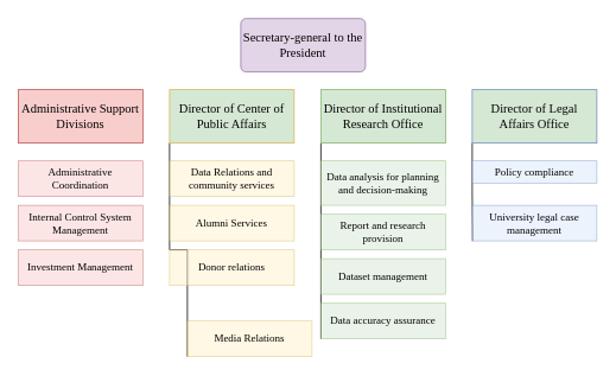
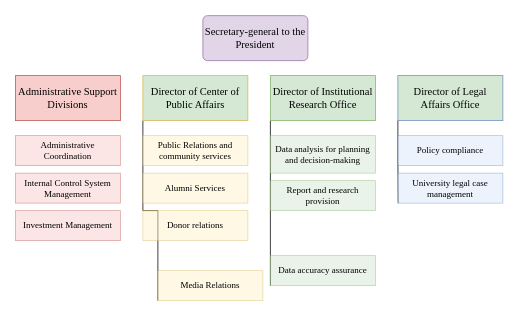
  <mxCell id="0" />
  <mxCell id="1" parent="0" />
  <mxCell id="2" value="" style="edgeStyle=elbowEdgeStyle;html=1;endArrow=none;elbow=vertical;rounded=0;exitX=0.5;exitY=1;exitDx=0;exitDy=0;entryX=0.5;entryY=1;entryDx=0;entryDy=0;" edge="1" parent="1"><mxGeometry width="160" relative="1" as="geometry"><mxPoint x="530" y="160" as="sourcePoint" /><mxPoint x="530.5" y="270" as="targetPoint" /></mxGeometry></mxCell>
  <mxCell id="3" value="" style="edgeStyle=elbowEdgeStyle;html=1;endArrow=none;elbow=vertical;rounded=0;exitX=0;exitY=1;exitDx=0;exitDy=0;entryX=0;entryY=1;entryDx=0;entryDy=0;" edge="1" parent="1" source="10" target="22"><mxGeometry width="160" relative="1" as="geometry"><mxPoint x="429.5" y="160" as="sourcePoint" /><mxPoint x="429.5" y="430" as="targetPoint" /></mxGeometry></mxCell>
  <mxCell id="4" value="" style="edgeStyle=elbowEdgeStyle;html=1;endArrow=none;elbow=vertical;rounded=0;exitX=0;exitY=1;exitDx=0;exitDy=0;entryX=0;entryY=1;entryDx=0;entryDy=0;" edge="1" parent="1" source="5" target="9"><mxGeometry width="160" relative="1" as="geometry"><mxPoint x="259.5" y="160" as="sourcePoint" /><mxPoint x="259.5" y="430" as="targetPoint" /></mxGeometry></mxCell>
  <mxCell id="5" value="&lt;span id=&quot;docs-internal-guid-33c31ebf-7fff-bb02-e967-0eabbec49daa&quot;&gt;&lt;span style=&quot;background-color: transparent; font-variant-numeric: normal; font-variant-east-asian: normal; font-variant-alternates: normal; font-variant-position: normal; font-variant-emoji: normal; vertical-align: baseline; white-space-collapse: preserve;&quot;&gt;&lt;font style=&quot;font-size: 14px;&quot; face=&quot;Verdana&quot;&gt;Director of Center of Public Affairs&lt;/font&gt;&lt;/span&gt;&lt;/span&gt;" style="whiteSpace=wrap;html=1;align=center;fillColor=#d5e8d4;strokeColor=#d6b656;" vertex="1" parent="1"><mxGeometry x="190" y="100" width="140" height="60" as="geometry" /></mxCell>
- <mxCell id="6" value="&lt;font face=&quot;Verdana&quot; style=&quot;font-size: 12px;&quot;&gt;Data Relations and community services&lt;/font&gt;" style="whiteSpace=wrap;html=1;align=center;fillColor=#fff2cc;strokeColor=#d6b656;opacity=50;" vertex="1" parent="1"><mxGeometry x="190" y="180" width="140" height="40" as="geometry" /></mxCell>
+ <mxCell id="6" value="&lt;font face=&quot;Verdana&quot; style=&quot;font-size: 12px;&quot;&gt;Public Relations and community services&lt;/font&gt;" style="whiteSpace=wrap;html=1;align=center;fillColor=#fff2cc;strokeColor=#d6b656;opacity=50;" vertex="1" parent="1"><mxGeometry x="190" y="180" width="140" height="40" as="geometry" /></mxCell>
  <mxCell id="7" value="&lt;font face=&quot;Verdana&quot;&gt;Alumni Services&lt;/font&gt;" style="whiteSpace=wrap;html=1;align=center;fillColor=#fff2cc;strokeColor=#d6b656;opacity=50;" vertex="1" parent="1"><mxGeometry x="190" y="230" width="140" height="40" as="geometry" /></mxCell>
  <mxCell id="8" value="&lt;font face=&quot;Verdana&quot;&gt;Donor relations&lt;/font&gt;" style="whiteSpace=wrap;html=1;align=center;fillColor=#fff2cc;strokeColor=#d6b656;opacity=50;" vertex="1" parent="1"><mxGeometry x="190" y="280" width="140" height="40" as="geometry" /></mxCell>
  <mxCell id="9" value="&lt;font face=&quot;Verdana&quot;&gt;Media Relations&lt;/font&gt;" style="whiteSpace=wrap;html=1;align=center;fillColor=#fff2cc;strokeColor=#d6b656;opacity=50;" vertex="1" parent="1"><mxGeometry x="210" y="360" width="140" height="40" as="geometry" /></mxCell>
  <mxCell id="10" value="&lt;font style=&quot;font-size: 14px;&quot; face=&quot;Verdana&quot;&gt;&lt;span style=&quot;white-space-collapse: preserve;&quot;&gt;Director of &lt;/span&gt;Institutional Research Office&lt;/font&gt;" style="whiteSpace=wrap;html=1;align=center;fillColor=#d5e8d4;strokeColor=#82b366;" vertex="1" parent="1"><mxGeometry x="360" y="100" width="140" height="60" as="geometry" /></mxCell>
  <mxCell id="11" value="&lt;font style=&quot;font-size: 14px;&quot; face=&quot;Verdana&quot;&gt;Secretary-general to the President&lt;/font&gt;" style="rounded=1;arcSize=10;whiteSpace=wrap;html=1;align=center;fillColor=#e1d5e7;strokeColor=#9673a6;" vertex="1" parent="1"><mxGeometry x="270" y="20" width="140" height="60" as="geometry" /></mxCell>
  <mxCell id="12" value="&lt;font style=&quot;font-size: 14px;&quot; face=&quot;Verdana&quot;&gt;&lt;span style=&quot;white-space-collapse: preserve;&quot;&gt;Director of &lt;/span&gt;&lt;/font&gt;&lt;font face=&quot;Verdana&quot;&gt;&lt;span style=&quot;font-size: 14px;&quot;&gt;Legal Affairs Office&lt;/span&gt;&lt;/font&gt;" style="whiteSpace=wrap;html=1;align=center;fillColor=#d5e8d4;strokeColor=#6c8ebf;" vertex="1" parent="1"><mxGeometry x="530" y="100" width="140" height="60" as="geometry" /></mxCell>
  <mxCell id="13" value="&lt;font face=&quot;Verdana&quot;&gt;&lt;span style=&quot;font-size: 14px; white-space-collapse: preserve;&quot;&gt;Administrative Support Divisions&lt;/span&gt;&lt;/font&gt;" style="whiteSpace=wrap;html=1;align=center;fillColor=#f8cecc;strokeColor=#b85450;" vertex="1" parent="1"><mxGeometry x="20" y="100" width="140" height="60" as="geometry" /></mxCell>
  <mxCell id="14" value="&lt;font face=&quot;Verdana&quot;&gt;Administrative Coordination&lt;/font&gt;" style="whiteSpace=wrap;html=1;align=center;fillColor=#F8CECC;strokeColor=#b85450;opacity=50;" vertex="1" parent="1"><mxGeometry x="20" y="180" width="140" height="40" as="geometry" /></mxCell>
  <mxCell id="15" value="&lt;font face=&quot;Verdana&quot;&gt;Internal Control System Management&lt;/font&gt;" style="whiteSpace=wrap;html=1;align=center;fillColor=#F8CECC;strokeColor=#b85450;opacity=50;" vertex="1" parent="1"><mxGeometry x="20" y="230" width="140" height="40" as="geometry" /></mxCell>
  <mxCell id="16" value="&lt;font face=&quot;Verdana&quot;&gt;Investment Management&lt;/font&gt;" style="whiteSpace=wrap;html=1;align=center;fillColor=#F8CECC;strokeColor=#b85450;opacity=50;" vertex="1" parent="1"><mxGeometry x="20" y="280" width="140" height="40" as="geometry" /></mxCell>
- <mxCell id="17" value="&lt;font face=&quot;Verdana&quot;&gt;Policy compliance&lt;/font&gt;" style="whiteSpace=wrap;html=1;align=center;fillColor=#dae8fc;strokeColor=#6c8ebf;opacity=50;" vertex="1" parent="1"><mxGeometry x="530" y="180" width="140" height="25" as="geometry" /></mxCell>
+ <mxCell id="17" value="&lt;font face=&quot;Verdana&quot;&gt;Policy compliance&lt;/font&gt;" style="whiteSpace=wrap;html=1;align=center;fillColor=#dae8fc;strokeColor=#6c8ebf;opacity=50;" vertex="1" parent="1"><mxGeometry x="530" y="180" width="140" height="40" as="geometry" /></mxCell>
  <mxCell id="18" value="&lt;font face=&quot;Verdana&quot;&gt;University legal case management&lt;/font&gt;" style="whiteSpace=wrap;html=1;align=center;fillColor=#dae8fc;strokeColor=#6c8ebf;opacity=50;" vertex="1" parent="1"><mxGeometry x="530" y="230" width="140" height="40" as="geometry" /></mxCell>
  <mxCell id="19" value="&lt;font face=&quot;Verdana&quot;&gt;Data analysis for planning and decision-making&lt;/font&gt;" style="whiteSpace=wrap;html=1;align=center;fillColor=#d5e8d4;strokeColor=#82b366;opacity=50;" vertex="1" parent="1"><mxGeometry x="360" y="180" width="140" height="50" as="geometry" /></mxCell>
  <mxCell id="20" value="&lt;font face=&quot;Verdana&quot;&gt;Report and research provision&lt;/font&gt;" style="whiteSpace=wrap;html=1;align=center;fillColor=#d5e8d4;strokeColor=#82b366;opacity=50;" vertex="1" parent="1"><mxGeometry x="360" y="240" width="140" height="40" as="geometry" /></mxCell>
- <mxCell id="21" value="&lt;font face=&quot;Verdana&quot;&gt;Dataset management&lt;/font&gt;" style="whiteSpace=wrap;html=1;align=center;fillColor=#d5e8d4;strokeColor=#82b366;opacity=50;" vertex="1" parent="1"><mxGeometry x="360" y="290" width="140" height="40" as="geometry" /></mxCell>
  <mxCell id="22" value="&lt;font face=&quot;Verdana&quot;&gt;Data accuracy assurance&lt;/font&gt;" style="whiteSpace=wrap;html=1;align=center;fillColor=#d5e8d4;strokeColor=#82b366;opacity=50;" vertex="1" parent="1"><mxGeometry x="360" y="340" width="140" height="40" as="geometry" /></mxCell>
